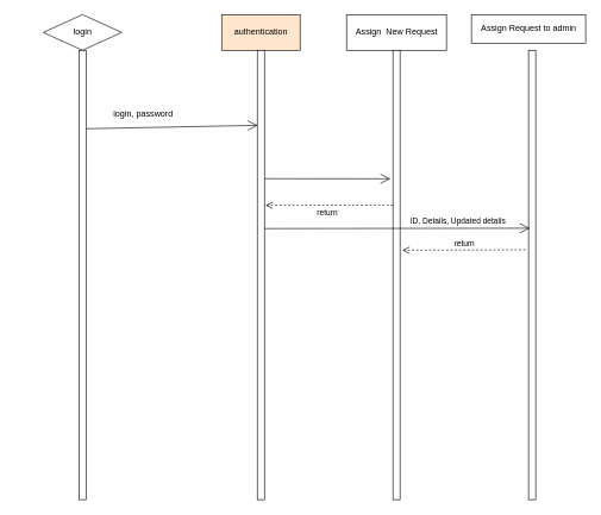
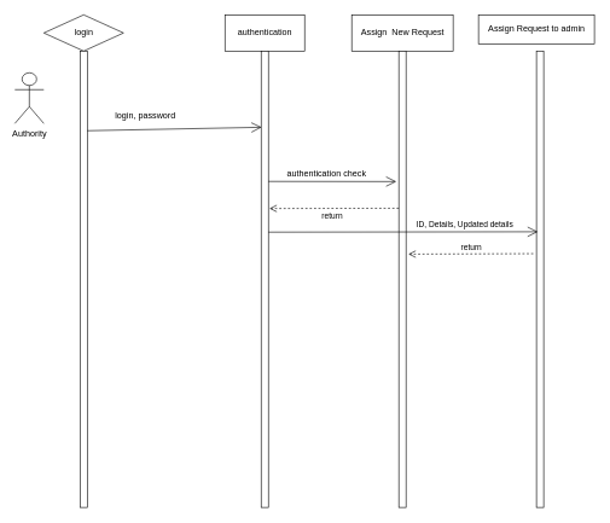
  <mxCell id="0" />
  <mxCell id="1" parent="0" />
  <mxCell id="2" value="login" style="rhombus;html=1;" vertex="1" parent="1"><mxGeometry x="60" y="20" width="110" height="50" as="geometry" /></mxCell>
  <mxCell id="3" value="" style="html=1;points=[];perimeter=orthogonalPerimeter;" vertex="1" parent="1"><mxGeometry x="110" y="70" width="10" height="630" as="geometry" /></mxCell>
- <mxCell id="4" value="authentication" style="html=1;fillColor=#ffe6cc;" vertex="1" parent="1"><mxGeometry x="310" y="20" width="110" height="50" as="geometry" /></mxCell>
+ <mxCell id="4" value="authentication" style="html=1;" vertex="1" parent="1"><mxGeometry x="310" y="20" width="110" height="50" as="geometry" /></mxCell>
  <mxCell id="5" value="" style="html=1;points=[];perimeter=orthogonalPerimeter;" vertex="1" parent="1"><mxGeometry x="360" y="70" width="10" height="630" as="geometry" /></mxCell>
  <mxCell id="6" value="Assign&amp;nbsp; New Request" style="html=1;" vertex="1" parent="1"><mxGeometry x="485" y="20" width="140" height="50" as="geometry" /></mxCell>
  <mxCell id="7" value="" style="html=1;points=[];perimeter=orthogonalPerimeter;" vertex="1" parent="1"><mxGeometry x="550" y="70" width="10" height="630" as="geometry" /></mxCell>
  <mxCell id="8" value="Assign Request to admin" style="html=1;" vertex="1" parent="1"><mxGeometry x="660" y="20" width="160" height="40" as="geometry" /></mxCell>
  <mxCell id="9" value="" style="html=1;points=[];perimeter=orthogonalPerimeter;" vertex="1" parent="1"><mxGeometry x="740" y="70" width="10" height="630" as="geometry" /></mxCell>
  <mxCell id="10" value="" style="endArrow=open;endFill=1;endSize=12;html=1;rounded=0;entryX=0.065;entryY=0.167;entryDx=0;entryDy=0;entryPerimeter=0;" edge="1" parent="1" target="5"><mxGeometry width="160" relative="1" as="geometry"><mxPoint x="120" y="180" as="sourcePoint" /><mxPoint x="297.52" y="180.25" as="targetPoint" /></mxGeometry></mxCell>
  <mxCell id="11" value="" style="endArrow=open;endFill=1;endSize=12;html=1;rounded=0;entryX=-0.344;entryY=0.286;entryDx=0;entryDy=0;entryPerimeter=0;" edge="1" parent="1" target="7"><mxGeometry width="160" relative="1" as="geometry"><mxPoint x="370" y="250" as="sourcePoint" /><mxPoint x="530" y="250" as="targetPoint" /></mxGeometry></mxCell>
  <mxCell id="12" value="" style="endArrow=open;endFill=1;endSize=12;html=1;rounded=0;entryX=0.195;entryY=0.396;entryDx=0;entryDy=0;entryPerimeter=0;" edge="1" parent="1" target="9"><mxGeometry width="160" relative="1" as="geometry"><mxPoint x="370" y="320" as="sourcePoint" /><mxPoint x="530" y="320" as="targetPoint" /></mxGeometry></mxCell>
  <mxCell id="13" value="ID, Details, Updated details" style="edgeLabel;html=1;align=center;verticalAlign=middle;resizable=0;points=[];" vertex="1" connectable="0" parent="12"><mxGeometry x="-0.415" y="7" relative="1" as="geometry"><mxPoint x="162" y="-3" as="offset" /></mxGeometry></mxCell>
+ <mxCell id="14" value="authentication check" style="text;html=1;align=center;verticalAlign=middle;resizable=0;points=[];autosize=1;strokeColor=none;fillColor=none;" vertex="1" parent="1"><mxGeometry x="385" y="230" width="130" height="20" as="geometry" /></mxCell>
  <mxCell id="15" value="return" style="html=1;verticalAlign=bottom;endArrow=open;dashed=1;endSize=8;rounded=0;entryX=1.145;entryY=0.345;entryDx=0;entryDy=0;entryPerimeter=0;" edge="1" parent="1" target="5"><mxGeometry x="0.03" y="20" relative="1" as="geometry"><mxPoint x="550" y="287" as="sourcePoint" /><mxPoint x="470" y="280" as="targetPoint" /><mxPoint as="offset" /></mxGeometry></mxCell>
  <mxCell id="16" value="return" style="html=1;verticalAlign=bottom;endArrow=open;dashed=1;endSize=8;rounded=0;entryX=1.327;entryY=0.445;entryDx=0;entryDy=0;entryPerimeter=0;exitX=-0.436;exitY=0.444;exitDx=0;exitDy=0;exitPerimeter=0;" edge="1" parent="1" source="9" target="7"><mxGeometry relative="1" as="geometry"><mxPoint x="730" y="350" as="sourcePoint" /><mxPoint x="650" y="350" as="targetPoint" /></mxGeometry></mxCell>
+ <mxCell id="17" value="Authority" style="shape=umlActor;verticalLabelPosition=bottom;verticalAlign=top;html=1;" vertex="1" parent="1"><mxGeometry x="20" y="100" width="40" height="70" as="geometry" /></mxCell>
  <mxCell id="18" value="login, password" style="text;html=1;align=center;verticalAlign=middle;resizable=0;points=[];autosize=1;strokeColor=none;fillColor=none;" vertex="1" parent="1"><mxGeometry x="150" y="150" width="100" height="20" as="geometry" /></mxCell>
